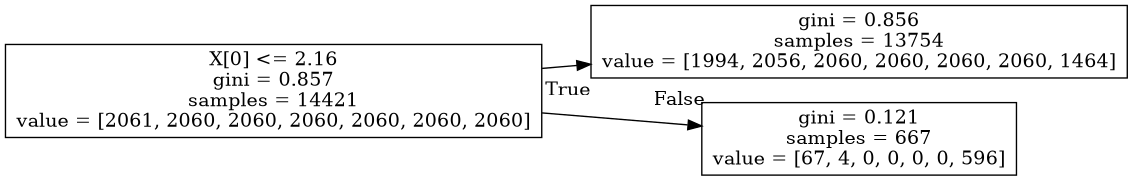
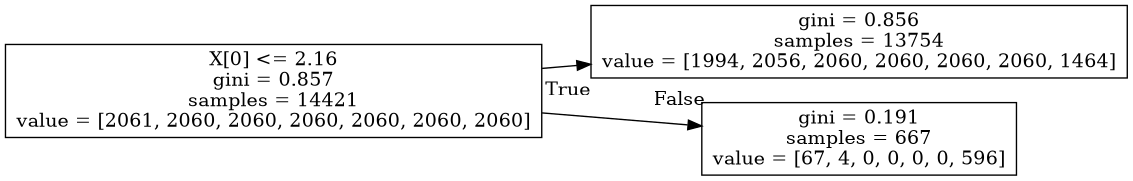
  digraph {
    rankdir=LR
    node [shape=box]
    edge [labeldistance=2.5]
    n1 [label="X[0] <= 2.16\ngini = 0.857\nsamples = 14421\nvalue = [2061, 2060, 2060, 2060, 2060, 2060, 2060]"]
    n2 [label="gini = 0.856\nsamples = 13754\nvalue = [1994, 2056, 2060, 2060, 2060, 2060, 1464]"]
-   n3 [label="gini = 0.121\nsamples = 667\nvalue = [67, 4, 0, 0, 0, 0, 596]"]
+   n3 [label="gini = 0.191\nsamples = 667\nvalue = [67, 4, 0, 0, 0, 0, 596]"]
    n1 -> n2 [headlabel=True labelangle=45]
    n1 -> n3 [headlabel=False labelangle=-45]
  }
